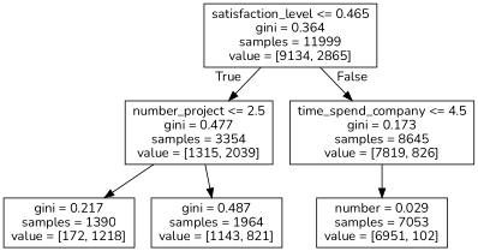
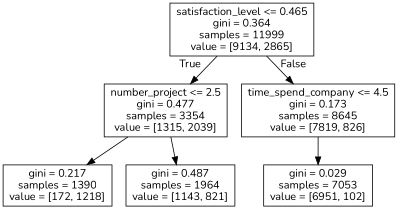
  digraph {
    fontname=Nunito
    node [fontname=Nunito shape=box]
    edge [fontname=Nunito]
    n1 [label="satisfaction_level <= 0.465\ngini = 0.364\nsamples = 11999\nvalue = [9134, 2865]"]
    n2 [label="number_project <= 2.5\ngini = 0.477\nsamples = 3354\nvalue = [1315, 2039]"]
    n3 [label="time_spend_company <= 4.5\ngini = 0.173\nsamples = 8645\nvalue = [7819, 826]"]
    n4 [label="gini = 0.217\nsamples = 1390\nvalue = [172, 1218]"]
    n5 [label="gini = 0.487\nsamples = 1964\nvalue = [1143, 821]"]
-   n6 [label="number = 0.029\nsamples = 7053\nvalue = [6951, 102]"]
+   n6 [label="gini = 0.029\nsamples = 7053\nvalue = [6951, 102]"]
    n1 -> n2 [headlabel=True labelangle=45 labeldistance=2.5]
    n1 -> n3 [headlabel=False labelangle=-45 labeldistance=2.5]
    n2 -> n4
    n2 -> n5
    n3 -> n6
  }
